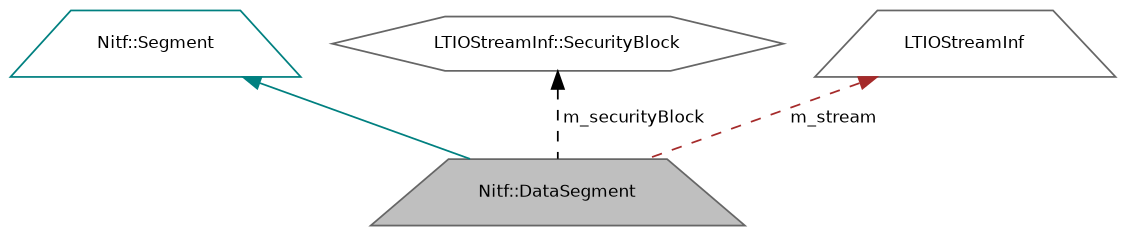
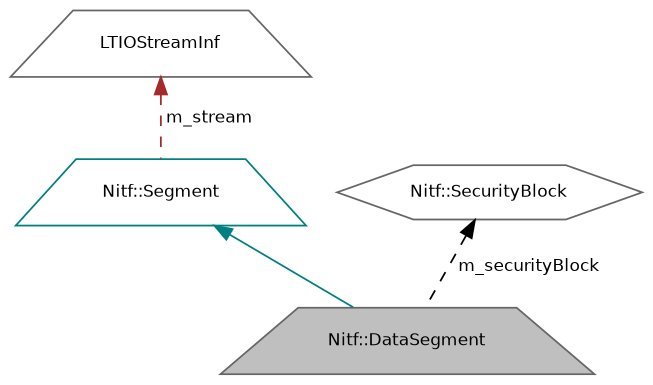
  digraph {
    node [color=gray40 fontname=Helvetica fontsize=10 shape=trapezium]
    edge [dir=back fontname=Helvetica fontsize=10 labelfontname=Helvetica labelfontsize=10 style=dashed]
    n1 [fillcolor=grey75 fontcolor=black height=0.2 label="Nitf::DataSegment" style=filled width=0.4]
    n2 [color=teal height=0.2 label="Nitf::Segment" width=0.4]
-   n3 [height=0.2 label="LTIOStreamInf::SecurityBlock" shape=hexagon width=0.4]
+   n3 [height=0.2 label="Nitf::SecurityBlock" shape=hexagon width=0.4]
    n4 [height=0.2 label=LTIOStreamInf width=0.4]
    n2 -> n1 [color=teal style=solid]
    n3 -> n1 [color=black label=" m_securityBlock"]
-   n4 -> n1 [color=brown label=" m_stream"]
+   n4 -> n2 [color=brown label=" m_stream"]
  }
